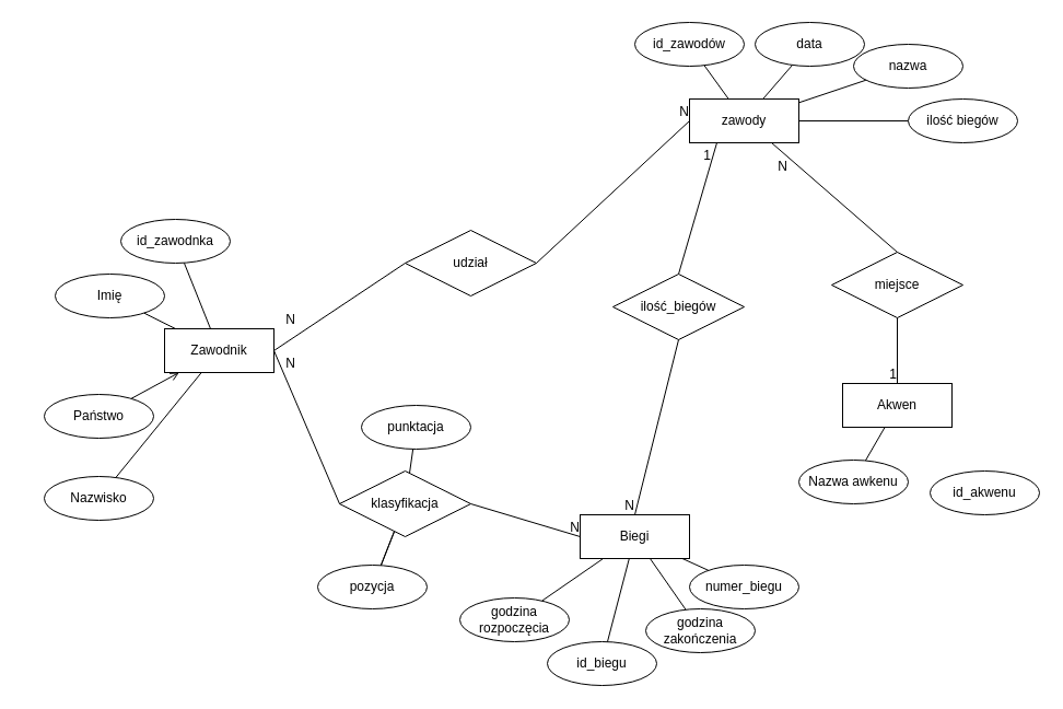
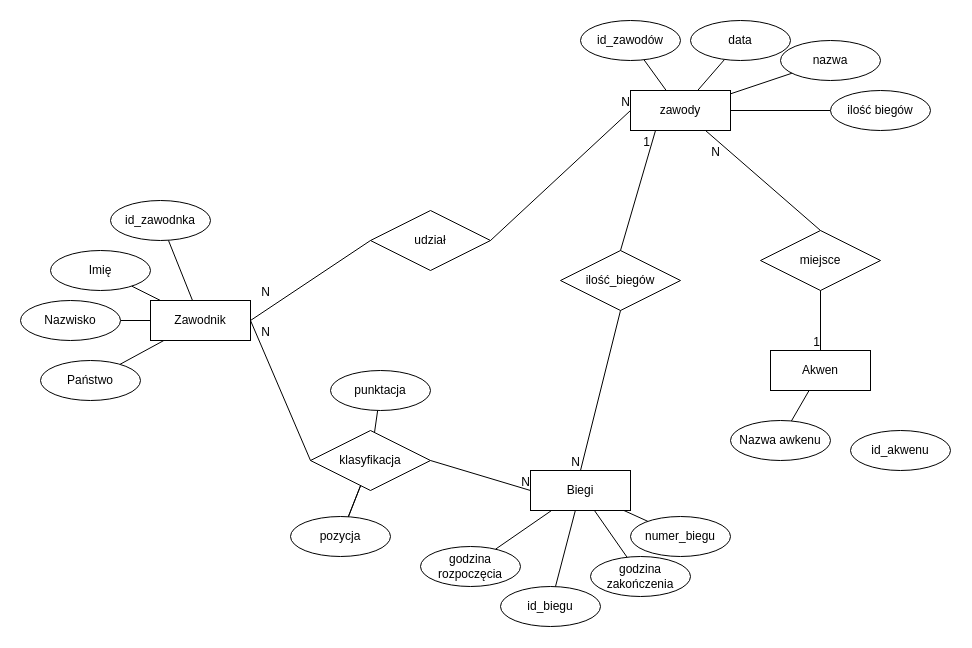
  <mxCell id="0" />
  <mxCell id="1" parent="0" />
  <mxCell id="2" value="Zawodnik" style="whiteSpace=wrap;html=1;align=center;" vertex="1" parent="1"><mxGeometry x="150" y="300" width="100" height="40" as="geometry" /></mxCell>
  <mxCell id="3" value="Biegi" style="whiteSpace=wrap;html=1;align=center;" vertex="1" parent="1"><mxGeometry x="530" y="470" width="100" height="40" as="geometry" /></mxCell>
  <mxCell id="4" value="zawody" style="whiteSpace=wrap;html=1;align=center;" vertex="1" parent="1"><mxGeometry x="630" y="90" width="100" height="40" as="geometry" /></mxCell>
  <mxCell id="5" value="Akwen" style="whiteSpace=wrap;html=1;align=center;" vertex="1" parent="1"><mxGeometry x="770" y="350" width="100" height="40" as="geometry" /></mxCell>
  <mxCell id="6" value="" style="rounded=0;orthogonalLoop=1;jettySize=auto;html=1;endArrow=none;endFill=0;" edge="1" parent="1" source="7" target="2"><mxGeometry relative="1" as="geometry" /></mxCell>
  <mxCell id="7" value="Imię" style="ellipse;whiteSpace=wrap;html=1;align=center;" vertex="1" parent="1"><mxGeometry x="50" y="250" width="100" height="40" as="geometry" /></mxCell>
  <mxCell id="8" value="" style="rounded=0;orthogonalLoop=1;jettySize=auto;html=1;endArrow=none;endFill=0;" edge="1" parent="1" source="9" target="2"><mxGeometry relative="1" as="geometry" /></mxCell>
- <mxCell id="9" value="Nazwisko" style="ellipse;whiteSpace=wrap;html=1;align=center;" vertex="1" parent="1"><mxGeometry x="40" y="435" width="100" height="40" as="geometry" /></mxCell>
- <mxCell id="10" value="" style="edgeStyle=none;rounded=0;orthogonalLoop=1;jettySize=auto;html=1;endArrow=open;endFill=0;" edge="1" parent="1" source="11" target="2"><mxGeometry relative="1" as="geometry" /></mxCell>
+ <mxCell id="9" value="Nazwisko" style="ellipse;whiteSpace=wrap;html=1;align=center;" vertex="1" parent="1"><mxGeometry x="20" y="300" width="100" height="40" as="geometry" /></mxCell>
+ <mxCell id="10" value="" style="edgeStyle=none;rounded=0;orthogonalLoop=1;jettySize=auto;html=1;endArrow=none;endFill=0;" edge="1" parent="1" source="11" target="2"><mxGeometry relative="1" as="geometry" /></mxCell>
  <mxCell id="11" value="Państwo" style="ellipse;whiteSpace=wrap;html=1;align=center;" vertex="1" parent="1"><mxGeometry x="40" y="360" width="100" height="40" as="geometry" /></mxCell>
  <mxCell id="12" value="" style="edgeStyle=none;rounded=0;orthogonalLoop=1;jettySize=auto;html=1;endArrow=none;endFill=0;" edge="1" parent="1" source="13" target="4"><mxGeometry relative="1" as="geometry" /></mxCell>
  <mxCell id="13" value="id_zawodów&lt;span style=&quot;color: rgba(0 , 0 , 0 , 0) ; font-family: monospace ; font-size: 0px&quot;&gt;%3CmxGraphModel%3E%3Croot%3E%3CmxCell%20id%3D%220%22%2F%3E%3CmxCell%20id%3D%221%22%20parent%3D%220%22%2F%3E%3CmxCell%20id%3D%222%22%20value%3D%22Attribute%22%20style%3D%22ellipse%3BwhiteSpace%3Dwrap%3Bhtml%3D1%3Balign%3Dcenter%3B%22%20vertex%3D%221%22%20parent%3D%221%22%3E%3CmxGeometry%20x%3D%22530%22%20y%3D%22450%22%20width%3D%22100%22%20height%3D%2240%22%20as%3D%22geometry%22%2F%3E%3C%2FmxCell%3E%3C%2Froot%3E%3C%2FmxGraphModel%3E&lt;/span&gt;" style="ellipse;whiteSpace=wrap;html=1;align=center;" vertex="1" parent="1"><mxGeometry x="580" y="20" width="100" height="40" as="geometry" /></mxCell>
  <mxCell id="14" value="" style="edgeStyle=none;rounded=0;orthogonalLoop=1;jettySize=auto;html=1;endArrow=none;endFill=0;" edge="1" parent="1" source="15" target="4"><mxGeometry relative="1" as="geometry" /></mxCell>
  <mxCell id="15" value="nazwa" style="ellipse;whiteSpace=wrap;html=1;align=center;" vertex="1" parent="1"><mxGeometry x="780" y="40" width="100" height="40" as="geometry" /></mxCell>
  <mxCell id="16" value="" style="edgeStyle=none;rounded=0;orthogonalLoop=1;jettySize=auto;html=1;endArrow=none;endFill=0;" edge="1" parent="1" source="17" target="4"><mxGeometry relative="1" as="geometry" /></mxCell>
  <mxCell id="17" value="data" style="ellipse;whiteSpace=wrap;html=1;align=center;" vertex="1" parent="1"><mxGeometry x="690" y="20" width="100" height="40" as="geometry" /></mxCell>
  <mxCell id="18" value="" style="edgeStyle=none;rounded=0;orthogonalLoop=1;jettySize=auto;html=1;endArrow=none;endFill=0;" edge="1" parent="1" source="19" target="3"><mxGeometry relative="1" as="geometry" /></mxCell>
  <mxCell id="19" value="id_biegu" style="ellipse;whiteSpace=wrap;html=1;align=center;" vertex="1" parent="1"><mxGeometry x="500" y="586" width="100" height="40" as="geometry" /></mxCell>
  <mxCell id="20" value="" style="edgeStyle=none;rounded=0;orthogonalLoop=1;jettySize=auto;html=1;endArrow=none;endFill=0;" edge="1" parent="1" source="21" target="2"><mxGeometry relative="1" as="geometry" /></mxCell>
  <mxCell id="21" value="id_zawodnka&lt;span style=&quot;color: rgba(0 , 0 , 0 , 0) ; font-family: monospace ; font-size: 0px&quot;&gt;%3CmxGraphModel%3E%3Croot%3E%3CmxCell%20id%3D%220%22%2F%3E%3CmxCell%20id%3D%221%22%20parent%3D%220%22%2F%3E%3CmxCell%20id%3D%222%22%20value%3D%22Attribute%22%20style%3D%22ellipse%3BwhiteSpace%3Dwrap%3Bhtml%3D1%3Balign%3Dcenter%3B%22%20vertex%3D%221%22%20parent%3D%221%22%3E%3CmxGeometry%20x%3D%22530%22%20y%3D%22450%22%20width%3D%22100%22%20height%3D%2240%22%20as%3D%22geometry%22%2F%3E%3C%2FmxCell%3E%3C%2Froot%3E%3C%2FmxGraphModel%3E&lt;/span&gt;" style="ellipse;whiteSpace=wrap;html=1;align=center;" vertex="1" parent="1"><mxGeometry x="110" y="200" width="100" height="40" as="geometry" /></mxCell>
  <mxCell id="22" value="id_akwenu" style="ellipse;whiteSpace=wrap;html=1;align=center;" vertex="1" parent="1"><mxGeometry x="850" y="430" width="100" height="40" as="geometry" /></mxCell>
  <mxCell id="23" value="" style="edgeStyle=none;rounded=0;orthogonalLoop=1;jettySize=auto;html=1;endArrow=none;endFill=0;" edge="1" parent="1" source="24" target="5"><mxGeometry relative="1" as="geometry" /></mxCell>
  <mxCell id="24" value="Nazwa awkenu" style="ellipse;whiteSpace=wrap;html=1;align=center;" vertex="1" parent="1"><mxGeometry x="730" y="420" width="100" height="40" as="geometry" /></mxCell>
  <mxCell id="25" value="" style="edgeStyle=none;rounded=0;orthogonalLoop=1;jettySize=auto;html=1;endArrow=none;endFill=0;" edge="1" parent="1" source="26" target="3"><mxGeometry relative="1" as="geometry" /></mxCell>
  <mxCell id="26" value="godzina rozpoczęcia" style="ellipse;whiteSpace=wrap;html=1;align=center;" vertex="1" parent="1"><mxGeometry x="420" y="546" width="100" height="40" as="geometry" /></mxCell>
  <mxCell id="27" value="" style="edgeStyle=none;rounded=0;orthogonalLoop=1;jettySize=auto;html=1;endArrow=none;endFill=0;" edge="1" parent="1" source="28" target="3"><mxGeometry relative="1" as="geometry" /></mxCell>
  <mxCell id="28" value="godzina&lt;br&gt;zakończenia" style="ellipse;whiteSpace=wrap;html=1;align=center;" vertex="1" parent="1"><mxGeometry x="590" y="556" width="100" height="40" as="geometry" /></mxCell>
  <mxCell id="29" value="" style="edgeStyle=none;rounded=0;orthogonalLoop=1;jettySize=auto;html=1;endArrow=none;endFill=0;" edge="1" parent="1" source="30" target="32"><mxGeometry relative="1" as="geometry" /></mxCell>
  <mxCell id="30" value="klasyfikacja" style="shape=rhombus;perimeter=rhombusPerimeter;whiteSpace=wrap;html=1;align=center;" vertex="1" parent="1"><mxGeometry x="310" y="430" width="120" height="60" as="geometry" /></mxCell>
  <mxCell id="31" value="" style="edgeStyle=none;rounded=0;orthogonalLoop=1;jettySize=auto;html=1;endArrow=none;endFill=0;" edge="1" parent="1" source="32" target="30"><mxGeometry relative="1" as="geometry" /></mxCell>
  <mxCell id="32" value="pozycja" style="ellipse;whiteSpace=wrap;html=1;align=center;" vertex="1" parent="1"><mxGeometry x="290" y="516" width="100" height="40" as="geometry" /></mxCell>
  <mxCell id="33" value="" style="edgeStyle=none;rounded=0;orthogonalLoop=1;jettySize=auto;html=1;endArrow=none;endFill=0;" edge="1" parent="1" source="34" target="30"><mxGeometry relative="1" as="geometry" /></mxCell>
  <mxCell id="34" value="punktacja" style="ellipse;whiteSpace=wrap;html=1;align=center;" vertex="1" parent="1"><mxGeometry x="330" y="370" width="100" height="40" as="geometry" /></mxCell>
  <mxCell id="35" value="" style="endArrow=none;html=1;rounded=0;exitX=1;exitY=0.5;exitDx=0;exitDy=0;entryX=0;entryY=0.5;entryDx=0;entryDy=0;" edge="1" parent="1" source="2" target="30"><mxGeometry relative="1" as="geometry"><mxPoint x="360" y="490" as="sourcePoint" /><mxPoint x="660" y="440" as="targetPoint" /><Array as="points" /></mxGeometry></mxCell>
  <mxCell id="36" value="N" style="resizable=0;html=1;align=right;verticalAlign=bottom;" connectable="0" vertex="1" parent="35"><mxGeometry x="1" relative="1" as="geometry"><mxPoint x="-39.88" y="-119.71" as="offset" /></mxGeometry></mxCell>
  <mxCell id="37" value="" style="endArrow=none;html=1;rounded=0;exitX=0;exitY=0.5;exitDx=0;exitDy=0;entryX=1;entryY=0.5;entryDx=0;entryDy=0;" edge="1" parent="1" source="3" target="30"><mxGeometry relative="1" as="geometry"><mxPoint x="400" y="440" as="sourcePoint" /><mxPoint x="560" y="440" as="targetPoint" /></mxGeometry></mxCell>
  <mxCell id="38" value="N" style="resizable=0;html=1;align=right;verticalAlign=bottom;" connectable="0" vertex="1" parent="37"><mxGeometry x="1" relative="1" as="geometry"><mxPoint x="99.96" y="29.98" as="offset" /></mxGeometry></mxCell>
  <mxCell id="39" value="udział" style="shape=rhombus;perimeter=rhombusPerimeter;whiteSpace=wrap;html=1;align=center;" vertex="1" parent="1"><mxGeometry x="370" y="210" width="120" height="60" as="geometry" /></mxCell>
  <mxCell id="40" value="" style="endArrow=none;html=1;rounded=0;exitX=1;exitY=0.5;exitDx=0;exitDy=0;entryX=0;entryY=0.5;entryDx=0;entryDy=0;" edge="1" parent="1" source="2" target="39"><mxGeometry relative="1" as="geometry"><mxPoint x="330" y="330" as="sourcePoint" /><mxPoint x="490" y="330" as="targetPoint" /></mxGeometry></mxCell>
  <mxCell id="41" value="N" style="resizable=0;html=1;align=right;verticalAlign=bottom;" connectable="0" vertex="1" parent="40"><mxGeometry x="1" relative="1" as="geometry"><mxPoint x="-99.82" y="59.88" as="offset" /></mxGeometry></mxCell>
  <mxCell id="42" value="" style="endArrow=none;html=1;rounded=0;exitX=1;exitY=0.5;exitDx=0;exitDy=0;entryX=0;entryY=0.5;entryDx=0;entryDy=0;" edge="1" parent="1" source="39" target="4"><mxGeometry relative="1" as="geometry"><mxPoint x="600" y="390" as="sourcePoint" /><mxPoint x="730" y="320" as="targetPoint" /></mxGeometry></mxCell>
  <mxCell id="43" value="N" style="resizable=0;html=1;align=right;verticalAlign=bottom;" connectable="0" vertex="1" parent="42"><mxGeometry x="1" relative="1" as="geometry" /></mxCell>
  <mxCell id="44" value="miejsce" style="shape=rhombus;perimeter=rhombusPerimeter;whiteSpace=wrap;html=1;align=center;" vertex="1" parent="1"><mxGeometry x="760" y="230" width="120" height="60" as="geometry" /></mxCell>
  <mxCell id="45" value="" style="endArrow=none;html=1;rounded=0;entryX=0.75;entryY=1;entryDx=0;entryDy=0;exitX=0.5;exitY=0;exitDx=0;exitDy=0;" edge="1" parent="1" source="44" target="4"><mxGeometry relative="1" as="geometry"><mxPoint x="670" y="220" as="sourcePoint" /><mxPoint x="830" y="220" as="targetPoint" /></mxGeometry></mxCell>
  <mxCell id="46" value="N" style="resizable=0;html=1;align=right;verticalAlign=bottom;" connectable="0" vertex="1" parent="45"><mxGeometry x="1" relative="1" as="geometry"><mxPoint x="14.7" y="29.56" as="offset" /></mxGeometry></mxCell>
  <mxCell id="47" value="" style="endArrow=none;html=1;rounded=0;exitX=0.5;exitY=1;exitDx=0;exitDy=0;entryX=0.5;entryY=0;entryDx=0;entryDy=0;" edge="1" parent="1" source="44" target="5"><mxGeometry relative="1" as="geometry"><mxPoint x="770" y="360" as="sourcePoint" /><mxPoint x="930" y="360" as="targetPoint" /></mxGeometry></mxCell>
  <mxCell id="48" value="1" style="resizable=0;html=1;align=right;verticalAlign=bottom;" connectable="0" vertex="1" parent="47"><mxGeometry x="1" relative="1" as="geometry" /></mxCell>
  <mxCell id="49" value="ilość_biegów" style="shape=rhombus;perimeter=rhombusPerimeter;whiteSpace=wrap;html=1;align=center;" vertex="1" parent="1"><mxGeometry x="560" y="250" width="120" height="60" as="geometry" /></mxCell>
  <mxCell id="50" value="" style="endArrow=none;html=1;rounded=0;entryX=0.5;entryY=0;entryDx=0;entryDy=0;exitX=0.5;exitY=1;exitDx=0;exitDy=0;" edge="1" parent="1" source="49" target="3"><mxGeometry relative="1" as="geometry"><mxPoint x="460" y="370" as="sourcePoint" /><mxPoint x="620" y="370" as="targetPoint" /></mxGeometry></mxCell>
  <mxCell id="51" value="N" style="resizable=0;html=1;align=right;verticalAlign=bottom;" connectable="0" vertex="1" parent="50"><mxGeometry x="1" relative="1" as="geometry" /></mxCell>
  <mxCell id="52" value="" style="endArrow=none;html=1;rounded=0;exitX=0.5;exitY=0;exitDx=0;exitDy=0;entryX=0.25;entryY=1;entryDx=0;entryDy=0;" edge="1" parent="1" source="49" target="4"><mxGeometry relative="1" as="geometry"><mxPoint x="600" y="190" as="sourcePoint" /><mxPoint x="760" y="190" as="targetPoint" /></mxGeometry></mxCell>
  <mxCell id="53" value="1" style="resizable=0;html=1;align=right;verticalAlign=bottom;" connectable="0" vertex="1" parent="52"><mxGeometry x="1" relative="1" as="geometry"><mxPoint x="-5" y="20" as="offset" /></mxGeometry></mxCell>
  <mxCell id="54" value="" style="edgeStyle=none;rounded=0;orthogonalLoop=1;jettySize=auto;html=1;endArrow=none;endFill=0;" edge="1" parent="1" source="55" target="3"><mxGeometry relative="1" as="geometry" /></mxCell>
  <mxCell id="55" value="numer_biegu" style="ellipse;whiteSpace=wrap;html=1;align=center;" vertex="1" parent="1"><mxGeometry x="630" y="516" width="100" height="40" as="geometry" /></mxCell>
  <mxCell id="56" value="" style="edgeStyle=none;rounded=0;orthogonalLoop=1;jettySize=auto;html=1;endArrow=none;endFill=0;entryX=1;entryY=0.5;entryDx=0;entryDy=0;" edge="1" parent="1" source="57" target="4"><mxGeometry relative="1" as="geometry" /></mxCell>
  <mxCell id="57" value="ilość biegów" style="ellipse;whiteSpace=wrap;html=1;align=center;" vertex="1" parent="1"><mxGeometry x="830" y="90" width="100" height="40" as="geometry" /></mxCell>
